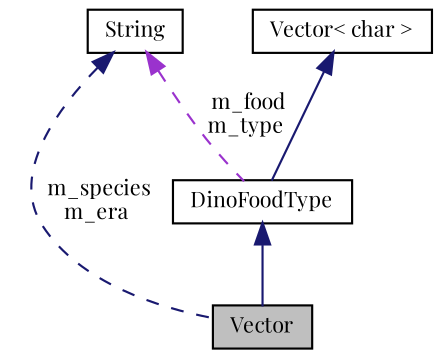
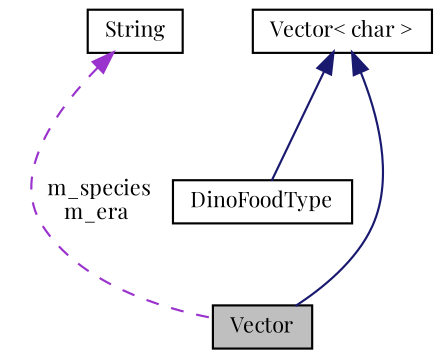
  digraph {
    fontname="Playfair Display"
    node [color=black fillcolor=white fontname="Playfair Display" fontsize=10 shape=record style=filled]
    edge [color=midnightblue dir=back fontname="Playfair Display" fontsize=10 labelfontname=Helvetica labelfontsize=10 style=solid]
    n1 [fillcolor=grey75 fontcolor=black height=0.2 label=Vector width=0.4]
    n2 [height=0.2 label=DinoFoodType width=0.4]
    n3 [height=0.2 label=String width=0.4]
    n4 [height=0.2 label="Vector\< char \>" width=0.4]
-   n2 -> n1
-   n3 -> n1 [label=" m_species\nm_era" style=dashed]
-   n3 -> n2 [color=darkorchid3 label=" m_food\nm_type" style=dashed]
+   n4 -> n1
+   n3 -> n1 [color=darkorchid3 label=" m_species\nm_era" style=dashed]
    n4 -> n2
  }
